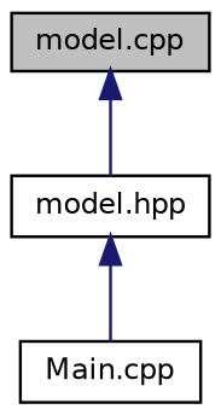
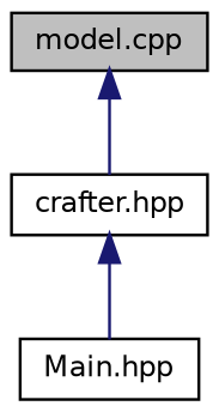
  digraph {
    fontname="DejaVu Sans"
    node [color=black fillcolor=white fontname="DejaVu Sans" fontsize=10 shape=record style=filled]
    edge [color=midnightblue dir=back fontname="DejaVu Sans" fontsize=10 labelfontname=Helvetica labelfontsize=10 style=solid]
    n1 [fillcolor=grey75 fontcolor=black height=0.2 label="model.cpp" width=0.4]
-   n2 [height=0.2 label="model.hpp" width=0.4]
-   n3 [height=0.2 label="Main.cpp" width=0.4]
+   n2 [height=0.2 label="crafter.hpp" width=0.4]
+   n3 [height=0.2 label="Main.hpp" width=0.4]
    n1 -> n2
    n2 -> n3
  }
